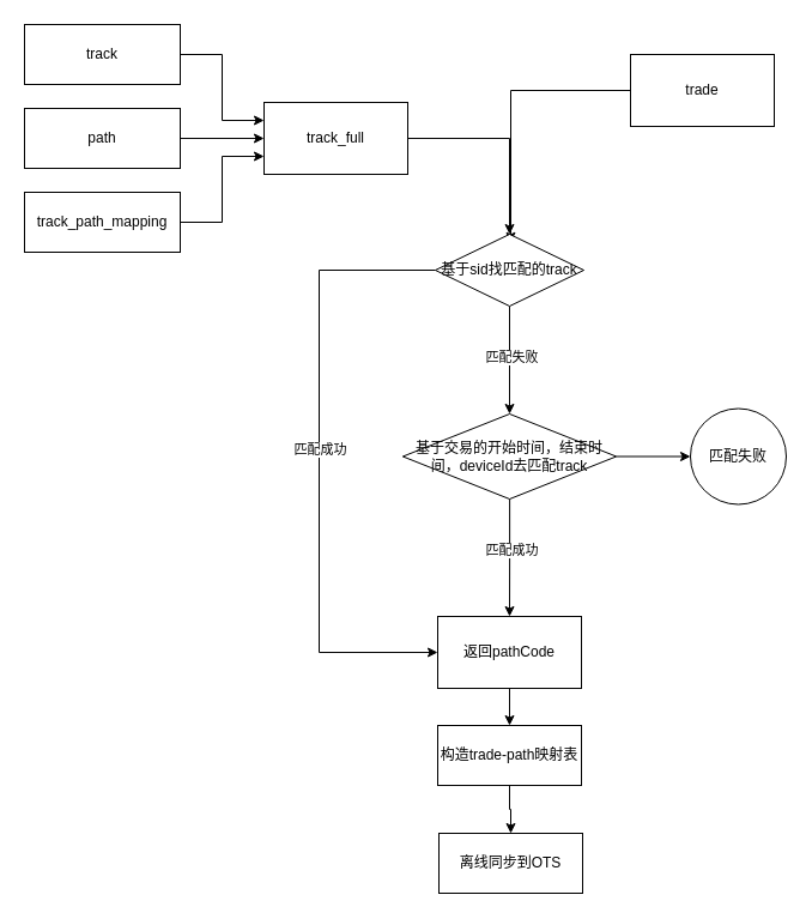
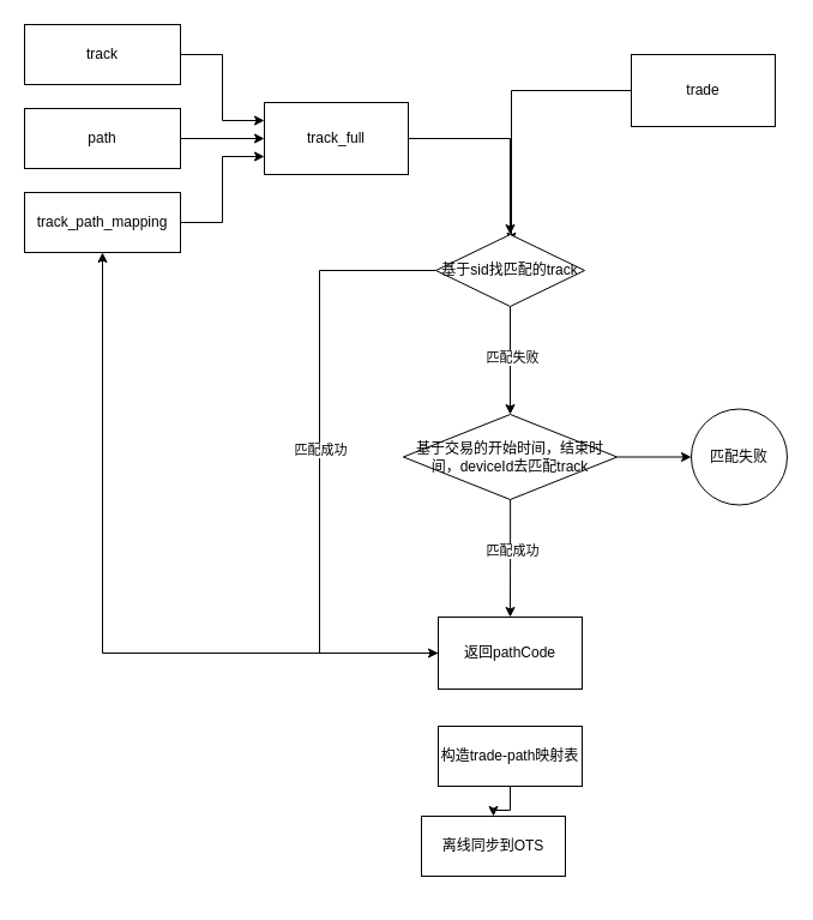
  <mxCell id="0" />
  <mxCell id="1" parent="0" />
  <mxCell id="2" value="track" style="rounded=0;whiteSpace=wrap;html=1;" vertex="1" parent="1"><mxGeometry x="20" y="20" width="130" height="50" as="geometry" /></mxCell>
  <mxCell id="3" value="path" style="rounded=0;whiteSpace=wrap;html=1;" vertex="1" parent="1"><mxGeometry x="20" y="90" width="130" height="50" as="geometry" /></mxCell>
  <mxCell id="4" value="track_path_mapping" style="rounded=0;whiteSpace=wrap;html=1;" vertex="1" parent="1"><mxGeometry x="20" y="160" width="130" height="50" as="geometry" /></mxCell>
  <mxCell id="5" value="track_full" style="rounded=0;whiteSpace=wrap;html=1;" vertex="1" parent="1"><mxGeometry x="220" y="85" width="120" height="60" as="geometry" /></mxCell>
  <mxCell id="6" value="" style="endArrow=classic;html=1;rounded=0;exitX=1;exitY=0.5;exitDx=0;exitDy=0;entryX=0;entryY=0.25;entryDx=0;entryDy=0;edgeStyle=orthogonalEdgeStyle;" edge="1" parent="1" source="2" target="5"><mxGeometry width="50" height="50" relative="1" as="geometry"><mxPoint x="110" y="330" as="sourcePoint" /><mxPoint x="160" y="280" as="targetPoint" /></mxGeometry></mxCell>
  <mxCell id="7" value="" style="endArrow=classic;html=1;rounded=0;exitX=1;exitY=0.5;exitDx=0;exitDy=0;entryX=0;entryY=0.5;entryDx=0;entryDy=0;" edge="1" parent="1" source="3" target="5"><mxGeometry width="50" height="50" relative="1" as="geometry"><mxPoint x="160" y="330" as="sourcePoint" /><mxPoint x="210" y="280" as="targetPoint" /></mxGeometry></mxCell>
  <mxCell id="8" value="" style="endArrow=classic;html=1;rounded=0;exitX=1;exitY=0.5;exitDx=0;exitDy=0;entryX=0;entryY=0.75;entryDx=0;entryDy=0;edgeStyle=orthogonalEdgeStyle;" edge="1" parent="1" source="4" target="5"><mxGeometry width="50" height="50" relative="1" as="geometry"><mxPoint x="190" y="330" as="sourcePoint" /><mxPoint x="240" y="280" as="targetPoint" /></mxGeometry></mxCell>
  <mxCell id="9" value="trade" style="rounded=0;whiteSpace=wrap;html=1;" vertex="1" parent="1"><mxGeometry x="526" y="45" width="120" height="60" as="geometry" /></mxCell>
  <mxCell id="10" value="" style="endArrow=classic;html=1;rounded=0;exitX=1;exitY=0.5;exitDx=0;exitDy=0;edgeStyle=orthogonalEdgeStyle;" edge="1" parent="1" source="5" target="14"><mxGeometry width="50" height="50" relative="1" as="geometry"><mxPoint x="269" y="322" as="sourcePoint" /><mxPoint x="395" y="231" as="targetPoint" /></mxGeometry></mxCell>
  <mxCell id="11" value="" style="endArrow=classic;html=1;rounded=0;exitX=0;exitY=0.5;exitDx=0;exitDy=0;edgeStyle=orthogonalEdgeStyle;entryX=0.508;entryY=0.113;entryDx=0;entryDy=0;entryPerimeter=0;" edge="1" parent="1" source="9" target="14"><mxGeometry width="50" height="50" relative="1" as="geometry"><mxPoint x="218" y="381" as="sourcePoint" /><mxPoint x="426" y="325" as="targetPoint" /></mxGeometry></mxCell>
  <mxCell id="12" value="" style="edgeStyle=orthogonalEdgeStyle;rounded=0;orthogonalLoop=1;jettySize=auto;html=1;entryX=0.5;entryY=0;entryDx=0;entryDy=0;" edge="1" parent="1" source="14" target="18"><mxGeometry relative="1" as="geometry"><mxPoint x="426" y="345" as="targetPoint" /></mxGeometry></mxCell>
  <mxCell id="13" value="匹配失败" style="edgeLabel;html=1;align=center;verticalAlign=middle;resizable=0;points=[];" vertex="1" connectable="0" parent="12"><mxGeometry x="-0.044" y="2" relative="1" as="geometry"><mxPoint as="offset" /></mxGeometry></mxCell>
  <mxCell id="14" value="基于sid找匹配的track" style="rhombus;whiteSpace=wrap;html=1;" vertex="1" parent="1"><mxGeometry x="363" y="195" width="124" height="60" as="geometry" /></mxCell>
  <mxCell id="15" value="" style="edgeStyle=orthogonalEdgeStyle;rounded=0;orthogonalLoop=1;jettySize=auto;html=1;" edge="1" parent="1" source="18" target="20"><mxGeometry relative="1" as="geometry" /></mxCell>
  <mxCell id="16" value="匹配成功" style="edgeLabel;html=1;align=center;verticalAlign=middle;resizable=0;points=[];" vertex="1" connectable="0" parent="15"><mxGeometry x="-0.123" y="1" relative="1" as="geometry"><mxPoint as="offset" /></mxGeometry></mxCell>
  <mxCell id="17" value="" style="edgeStyle=orthogonalEdgeStyle;rounded=0;orthogonalLoop=1;jettySize=auto;html=1;" edge="1" parent="1" source="18" target="23"><mxGeometry relative="1" as="geometry"><mxPoint x="596.005" y="380.5" as="targetPoint" /></mxGeometry></mxCell>
  <mxCell id="18" value="基于交易的开始时间，结束时间，deviceId去匹配track" style="rhombus;whiteSpace=wrap;html=1;" vertex="1" parent="1"><mxGeometry x="335.87" y="345" width="178.25" height="71" as="geometry" /></mxCell>
- <mxCell id="19" value="" style="edgeStyle=orthogonalEdgeStyle;rounded=0;orthogonalLoop=1;jettySize=auto;html=1;" edge="1" parent="1" source="20" target="25"><mxGeometry relative="1" as="geometry" /></mxCell>
+ <mxCell id="19" value="" style="edgeStyle=orthogonalEdgeStyle;rounded=0;orthogonalLoop=1;jettySize=auto;html=1;" edge="1" parent="1" source="20" target="4"><mxGeometry relative="1" as="geometry" /></mxCell>
  <mxCell id="20" value="返回pathCode" style="rounded=0;whiteSpace=wrap;html=1;" vertex="1" parent="1"><mxGeometry x="365" y="514" width="120" height="60" as="geometry" /></mxCell>
  <mxCell id="21" value="" style="endArrow=classic;html=1;rounded=0;exitX=0;exitY=0.5;exitDx=0;exitDy=0;entryX=0;entryY=0.5;entryDx=0;entryDy=0;edgeStyle=orthogonalEdgeStyle;" edge="1" parent="1" source="14" target="20"><mxGeometry width="50" height="50" relative="1" as="geometry"><mxPoint x="96" y="314" as="sourcePoint" /><mxPoint x="146" y="264" as="targetPoint" /><Array as="points"><mxPoint x="266" y="225" /><mxPoint x="266" y="544" /></Array></mxGeometry></mxCell>
  <mxCell id="22" value="匹配成功" style="edgeLabel;html=1;align=center;verticalAlign=middle;resizable=0;points=[];" vertex="1" connectable="0" parent="21"><mxGeometry x="-0.093" y="-3" relative="1" as="geometry"><mxPoint x="3" y="12" as="offset" /></mxGeometry></mxCell>
  <mxCell id="23" value="匹配失败" style="ellipse;whiteSpace=wrap;html=1;aspect=fixed;" vertex="1" parent="1"><mxGeometry x="576" y="340.5" width="80" height="80" as="geometry" /></mxCell>
  <mxCell id="24" value="" style="edgeStyle=orthogonalEdgeStyle;rounded=0;orthogonalLoop=1;jettySize=auto;html=1;" edge="1" parent="1" source="25" target="26"><mxGeometry relative="1" as="geometry" /></mxCell>
  <mxCell id="25" value="构造trade-path映射表" style="rounded=0;whiteSpace=wrap;html=1;" vertex="1" parent="1"><mxGeometry x="365" y="605" width="120" height="50" as="geometry" /></mxCell>
- <mxCell id="26" value="离线同步到OTS" style="rounded=0;whiteSpace=wrap;html=1;" vertex="1" parent="1"><mxGeometry x="366" y="695" width="120" height="50" as="geometry" /></mxCell>
+ <mxCell id="26" value="离线同步到OTS" style="rounded=0;whiteSpace=wrap;html=1;" vertex="1" parent="1"><mxGeometry x="351" y="680" width="120" height="50" as="geometry" /></mxCell>
